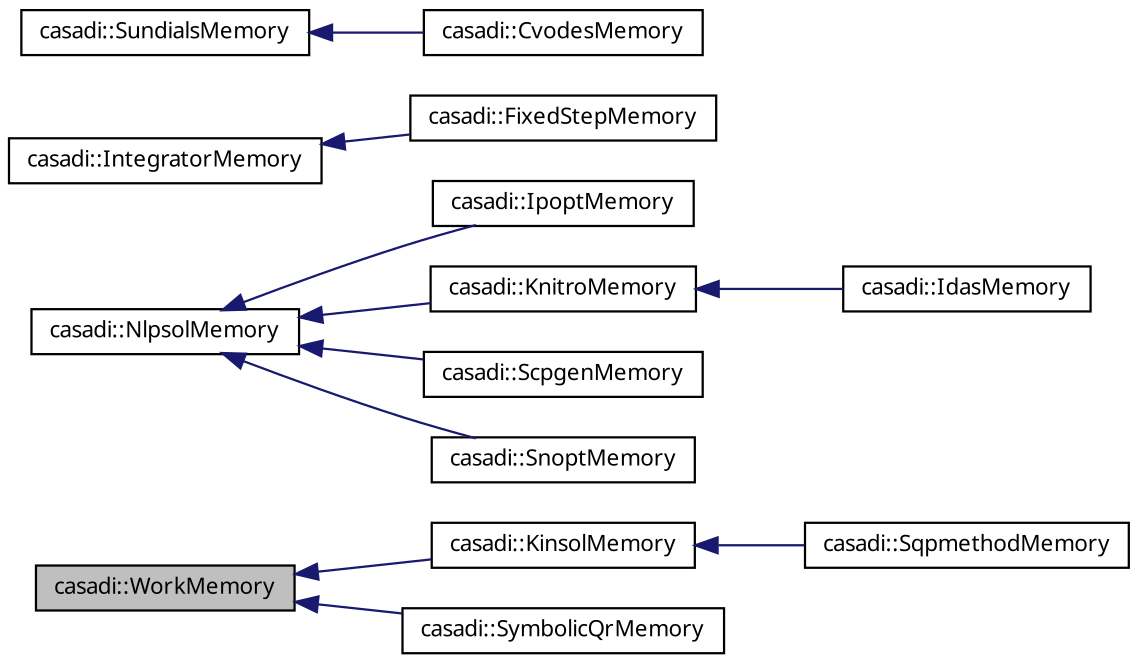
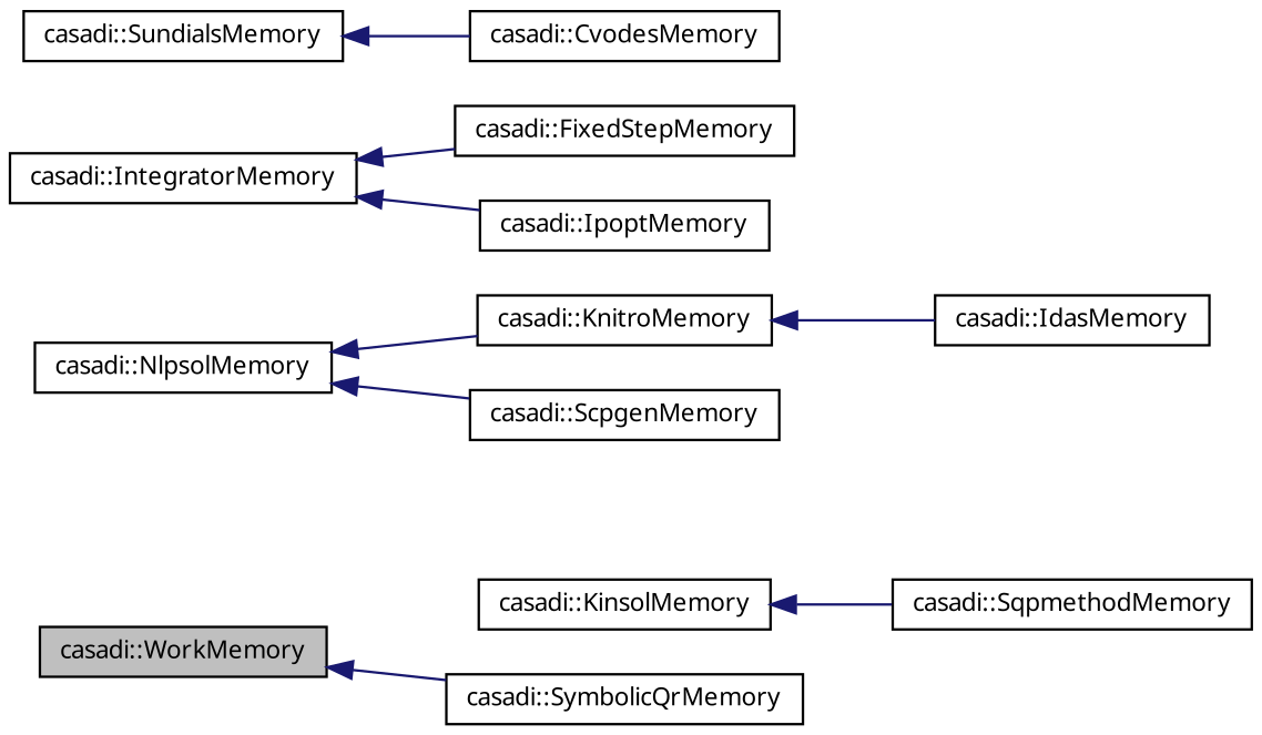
  digraph {
    rankdir=LR
    node [color=black fillcolor=white fontname="FreeSans.ttf" fontsize=10 shape=record style=filled]
    edge [color=midnightblue dir=back fontname="FreeSans.ttf" fontsize=10 labelfontname="FreeSans.ttf" labelfontsize=10 style=solid]
    n1 [fillcolor=grey75 fontcolor=black height=0.2 label="casadi::WorkMemory" width=0.4]
    n2 [height=0.2 label="casadi::KinsolMemory" width=0.4]
    n3 [height=0.2 label="casadi::SymbolicQrMemory" width=0.4]
    n4 [height=0.2 label="casadi::IntegratorMemory" width=0.4]
    n5 [height=0.2 label="casadi::FixedStepMemory" width=0.4]
    n6 [height=0.2 label="casadi::SqpmethodMemory" width=0.4]
    n7 [height=0.2 label="casadi::NlpsolMemory" width=0.4]
    n8 [height=0.2 label="casadi::IpoptMemory" width=0.4]
    n9 [height=0.2 label="casadi::KnitroMemory" width=0.4]
    n10 [height=0.2 label="casadi::ScpgenMemory" width=0.4]
-   n11 [height=0.2 label="casadi::SnoptMemory" width=0.4]
    n12 [height=0.2 label="casadi::SundialsMemory" width=0.4]
    n13 [height=0.2 label="casadi::CvodesMemory" width=0.4]
    n14 [height=0.2 label="casadi::IdasMemory" width=0.4]
-   n1 -> n2
    n1 -> n3
    n2 -> n6
    n4 -> n5
-   n7 -> n8
+   n4 -> n8
    n7 -> n9
    n7 -> n10
-   n7 -> n11
    n9 -> n14
    n12 -> n13
  }
